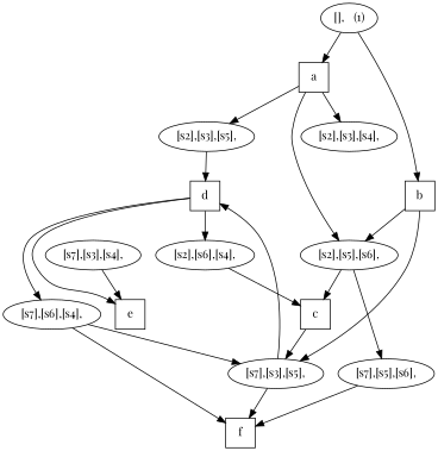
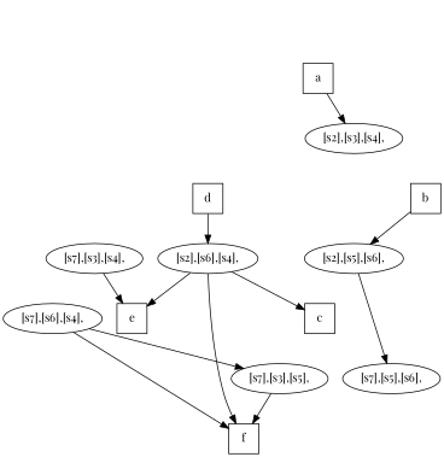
  digraph {
    fontname="Playfair Display"
    node [fontname="Playfair Display"]
    edge [fontname="Playfair Display"]
-   n1 [label="[],   (1)" width=0.5]
    n2 [label=a shape=box width=0.5]
    n3 [label=b shape=box width=0.5]
    n4 [label="[s2],[s3],[s4]," width=0.5]
-   n5 [label="[s2],[s3],[s5]," width=0.5]
    n6 [label="[s2],[s5],[s6]," width=0.5]
    n7 [label="[s7],[s3],[s5]," width=0.5]
    n8 [label="[s2],[s6],[s4]," width=0.5]
    n9 [label=e shape=box width=0.5]
    n10 [label=c shape=box width=0.5]
    n11 [label=d shape=box width=0.5]
    n12 [label="[s7],[s5],[s6]," width=0.5]
    n13 [label="[s7],[s6],[s4]," width=0.5]
    n14 [label=f shape=box width=0.5]
    n15 [label="[s7],[s3],[s4]," width=0.5]
-   n1 -> n2
-   n1 -> n3
    n2 -> n4
-   n2 -> n5
-   n2 -> n6
    n3 -> n6
-   n3 -> n7
-   n5 -> n11
-   n6 -> n10
    n6 -> n12
-   n7 -> n11
    n7 -> n14
-   n11 -> n9
+   n8 -> n9
    n8 -> n10
-   n10 -> n7
    n11 -> n8
-   n11 -> n13
-   n12 -> n14
+   n8 -> n14
    n13 -> n7
    n13 -> n14
    n15 -> n9
  }
